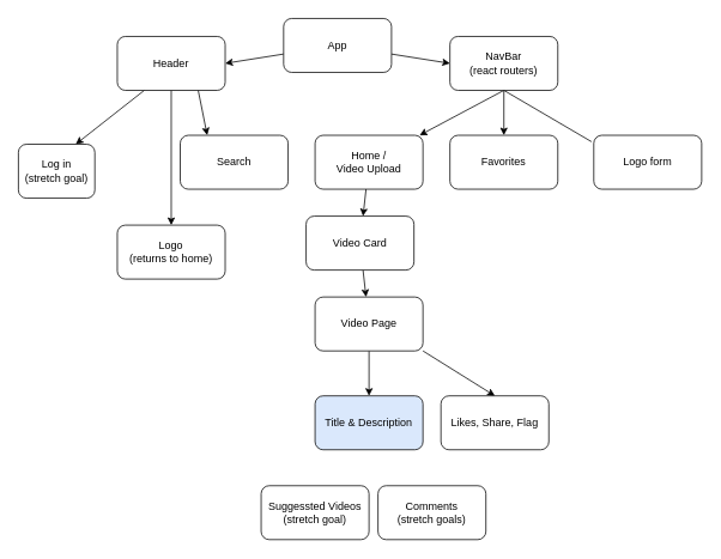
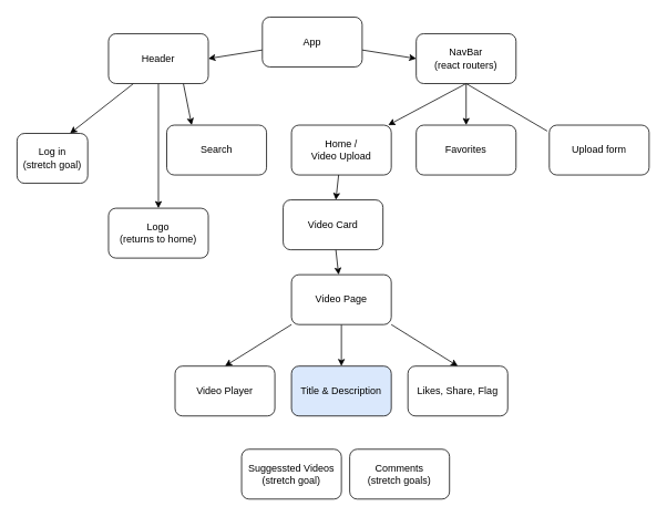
  <mxCell id="0" />
  <mxCell id="1" parent="0" />
  <mxCell id="2" style="edgeStyle=none;html=1;entryX=1;entryY=0.5;entryDx=0;entryDy=0;" parent="1" source="5" target="9" edge="1"><mxGeometry relative="1" as="geometry" /></mxCell>
  <mxCell id="3" style="edgeStyle=none;html=1;entryX=0;entryY=0.5;entryDx=0;entryDy=0;" parent="1" source="5" target="15" edge="1"><mxGeometry relative="1" as="geometry" /></mxCell>
  <mxCell id="4" style="edgeStyle=none;html=1;" parent="1" source="5" edge="1"><mxGeometry relative="1" as="geometry"><mxPoint x="400" y="80" as="targetPoint" /></mxGeometry></mxCell>
  <mxCell id="5" value="App" style="rounded=1;whiteSpace=wrap;html=1;" parent="1" vertex="1"><mxGeometry x="315" y="20" width="120" height="60" as="geometry" /></mxCell>
  <mxCell id="6" style="edgeStyle=none;html=1;exitX=0.25;exitY=1;exitDx=0;exitDy=0;entryX=0.75;entryY=0;entryDx=0;entryDy=0;" parent="1" source="9" target="10" edge="1"><mxGeometry relative="1" as="geometry" /></mxCell>
  <mxCell id="7" style="edgeStyle=none;html=1;exitX=0.75;exitY=1;exitDx=0;exitDy=0;entryX=0.25;entryY=0;entryDx=0;entryDy=0;" parent="1" source="9" target="11" edge="1"><mxGeometry relative="1" as="geometry" /></mxCell>
  <mxCell id="8" style="edgeStyle=none;html=1;" edge="1" parent="1" source="9" target="31"><mxGeometry relative="1" as="geometry" /></mxCell>
  <mxCell id="9" value="Header" style="rounded=1;whiteSpace=wrap;html=1;" parent="1" vertex="1"><mxGeometry x="130" y="40" width="120" height="60" as="geometry" /></mxCell>
  <mxCell id="10" value="Log in&lt;br&gt;(stretch goal)" style="rounded=1;whiteSpace=wrap;html=1;" parent="1" vertex="1"><mxGeometry x="20" y="160" width="85" height="60" as="geometry" /></mxCell>
  <mxCell id="11" value="Search" style="rounded=1;whiteSpace=wrap;html=1;" parent="1" vertex="1"><mxGeometry x="200" y="150" width="120" height="60" as="geometry" /></mxCell>
  <mxCell id="12" style="edgeStyle=none;html=1;entryX=-0.021;entryY=0.119;entryDx=0;entryDy=0;entryPerimeter=0;exitX=0.5;exitY=1;exitDx=0;exitDy=0;endArrow=none;" parent="1" source="15" target="18" edge="1"><mxGeometry relative="1" as="geometry" /></mxCell>
  <mxCell id="13" style="edgeStyle=none;html=1;exitX=0.5;exitY=1;exitDx=0;exitDy=0;" parent="1" source="15" target="17" edge="1"><mxGeometry relative="1" as="geometry" /></mxCell>
  <mxCell id="14" style="edgeStyle=none;html=1;exitX=0.5;exitY=1;exitDx=0;exitDy=0;entryX=0.5;entryY=0;entryDx=0;entryDy=0;" parent="1" source="15" target="29" edge="1"><mxGeometry relative="1" as="geometry" /></mxCell>
  <mxCell id="15" value="NavBar&lt;br&gt;(react routers)" style="rounded=1;whiteSpace=wrap;html=1;" parent="1" vertex="1"><mxGeometry x="500" y="40" width="120" height="60" as="geometry" /></mxCell>
  <mxCell id="16" style="edgeStyle=none;html=1;" edge="1" parent="1" source="17" target="24"><mxGeometry relative="1" as="geometry" /></mxCell>
  <mxCell id="17" value="Home / &lt;br&gt;Video Upload" style="rounded=1;whiteSpace=wrap;html=1;" parent="1" vertex="1"><mxGeometry x="350" y="150" width="120" height="60" as="geometry" /></mxCell>
- <mxCell id="18" value="Logo form" style="rounded=1;whiteSpace=wrap;html=1;" parent="1" vertex="1"><mxGeometry x="660" y="150" width="120" height="60" as="geometry" /></mxCell>
+ <mxCell id="18" value="Upload form" style="rounded=1;whiteSpace=wrap;html=1;" parent="1" vertex="1"><mxGeometry x="660" y="150" width="120" height="60" as="geometry" /></mxCell>
+ <mxCell id="19" style="edgeStyle=none;html=1;entryX=0.5;entryY=0;entryDx=0;entryDy=0;exitX=0;exitY=1;exitDx=0;exitDy=0;" parent="1" source="22" target="25" edge="1"><mxGeometry relative="1" as="geometry" /></mxCell>
  <mxCell id="20" style="edgeStyle=none;html=1;entryX=0.5;entryY=0;entryDx=0;entryDy=0;" parent="1" source="22" target="26" edge="1"><mxGeometry relative="1" as="geometry" /></mxCell>
  <mxCell id="21" style="edgeStyle=none;html=1;exitX=1;exitY=1;exitDx=0;exitDy=0;entryX=0.5;entryY=0;entryDx=0;entryDy=0;" parent="1" source="22" target="28" edge="1"><mxGeometry relative="1" as="geometry" /></mxCell>
  <mxCell id="22" value="Video Page" style="rounded=1;whiteSpace=wrap;html=1;" parent="1" vertex="1"><mxGeometry x="350" y="330" width="120" height="60" as="geometry" /></mxCell>
  <mxCell id="23" style="edgeStyle=none;html=1;" edge="1" parent="1" source="24" target="22"><mxGeometry relative="1" as="geometry" /></mxCell>
  <mxCell id="24" value="Video Card" style="rounded=1;whiteSpace=wrap;html=1;" parent="1" vertex="1"><mxGeometry x="340" y="240" width="120" height="60" as="geometry" /></mxCell>
+ <mxCell id="25" value="Video Player" style="rounded=1;whiteSpace=wrap;html=1;" parent="1" vertex="1"><mxGeometry x="210" y="440" width="120" height="60" as="geometry" /></mxCell>
  <mxCell id="26" value="Title &amp;amp; Description" style="rounded=1;whiteSpace=wrap;html=1;fillColor=#dae8fc;" parent="1" vertex="1"><mxGeometry x="350" y="440" width="120" height="60" as="geometry" /></mxCell>
  <mxCell id="27" value="Comments&lt;br&gt;(stretch goals)" style="rounded=1;whiteSpace=wrap;html=1;" parent="1" vertex="1"><mxGeometry x="420" y="540" width="120" height="60" as="geometry" /></mxCell>
  <mxCell id="28" value="Likes, Share, Flag" style="rounded=1;whiteSpace=wrap;html=1;" parent="1" vertex="1"><mxGeometry x="490" y="440" width="120" height="60" as="geometry" /></mxCell>
  <mxCell id="29" value="Favorites" style="rounded=1;whiteSpace=wrap;html=1;" parent="1" vertex="1"><mxGeometry x="500" y="150" width="120" height="60" as="geometry" /></mxCell>
  <mxCell id="30" value="Suggessted Videos&lt;br&gt;(stretch goal)" style="rounded=1;whiteSpace=wrap;html=1;" parent="1" vertex="1"><mxGeometry x="290" y="540" width="120" height="60" as="geometry" /></mxCell>
  <mxCell id="31" value="Logo&lt;br&gt;(returns to home)" style="rounded=1;whiteSpace=wrap;html=1;" vertex="1" parent="1"><mxGeometry x="130" y="250" width="120" height="60" as="geometry" /></mxCell>
